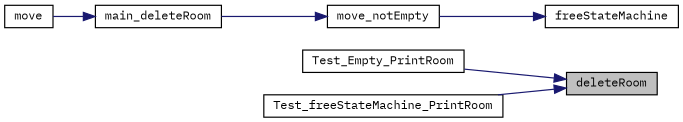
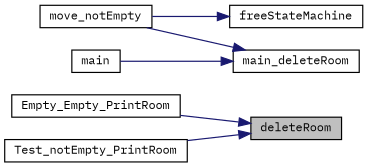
  digraph {
    fontname="IBM Plex Mono"
    rankdir=RL
    node [color=black fillcolor=white fontname="IBM Plex Mono" fontsize=10 shape=record style=filled]
    edge [color=midnightblue dir=back fontname="IBM Plex Mono" fontsize=10 labelfontname=Helvetica labelfontsize=10 style=solid]
    n1 [fillcolor=grey75 fontcolor=black height=0.2 label=deleteRoom width=0.4]
-   n2 [height=0.2 label=Test_Empty_PrintRoom width=0.4]
-   n3 [height=0.2 label=Test_freeStateMachine_PrintRoom width=0.4]
+   n2 [height=0.2 label=Empty_Empty_PrintRoom width=0.4]
+   n3 [height=0.2 label=Test_notEmpty_PrintRoom width=0.4]
    n4 [height=0.2 label=freeStateMachine width=0.4]
    n5 [height=0.2 label=move_notEmpty width=0.4]
    n6 [height=0.2 label=main_deleteRoom width=0.4]
-   n7 [height=0.2 label=move width=0.4]
+   n7 [height=0.2 label=main width=0.4]
    n1 -> n2
    n1 -> n3
    n4 -> n5
-   n5 -> n6
+   n6 -> n5
    n6 -> n7
  }
